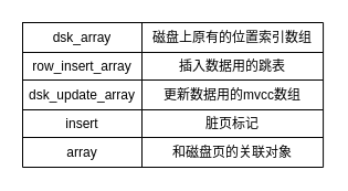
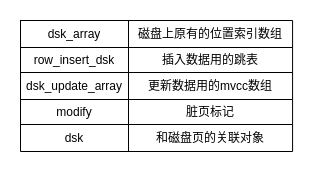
  <mxCell id="0" />
  <mxCell id="1" parent="0" />
  <mxCell id="2" value="" style="shape=table;html=1;whiteSpace=wrap;startSize=0;container=1;collapsible=0;childLayout=tableLayout;" vertex="1" parent="1"><mxGeometry x="20" y="20" width="272.08" height="131" as="geometry" /></mxCell>
  <mxCell id="3" value="" style="shape=tableRow;horizontal=0;startSize=0;swimlaneHead=0;swimlaneBody=0;top=0;left=0;bottom=0;right=0;collapsible=0;dropTarget=0;fillColor=none;points=[[0,0.5],[1,0.5]];portConstraint=eastwest;" vertex="1" parent="2"><mxGeometry width="272.08" height="27" as="geometry" /></mxCell>
  <mxCell id="4" value="dsk_array" style="shape=partialRectangle;html=1;whiteSpace=wrap;connectable=0;fillColor=none;top=0;left=0;bottom=0;right=0;overflow=hidden;" vertex="1" parent="3"><mxGeometry width="108" height="27" as="geometry"><mxRectangle width="108" height="27" as="alternateBounds" /></mxGeometry></mxCell>
  <mxCell id="5" value="磁盘上原有的位置索引数组" style="shape=partialRectangle;html=1;whiteSpace=wrap;connectable=0;fillColor=none;top=0;left=0;bottom=0;right=0;overflow=hidden;" vertex="1" parent="3"><mxGeometry x="108" width="164" height="27" as="geometry"><mxRectangle width="164" height="27" as="alternateBounds" /></mxGeometry></mxCell>
  <mxCell id="6" style="shape=tableRow;horizontal=0;startSize=0;swimlaneHead=0;swimlaneBody=0;top=0;left=0;bottom=0;right=0;collapsible=0;dropTarget=0;fillColor=none;points=[[0,0.5],[1,0.5]];portConstraint=eastwest;" vertex="1" parent="2"><mxGeometry y="27" width="272.08" height="25" as="geometry" /></mxCell>
- <mxCell id="7" value="row_insert_array" style="shape=partialRectangle;html=1;whiteSpace=wrap;connectable=0;fillColor=none;top=0;left=0;bottom=0;right=0;overflow=hidden;" vertex="1" parent="6"><mxGeometry width="108" height="25" as="geometry"><mxRectangle width="108" height="25" as="alternateBounds" /></mxGeometry></mxCell>
+ <mxCell id="7" value="row_insert_dsk" style="shape=partialRectangle;html=1;whiteSpace=wrap;connectable=0;fillColor=none;top=0;left=0;bottom=0;right=0;overflow=hidden;" vertex="1" parent="6"><mxGeometry width="108" height="25" as="geometry"><mxRectangle width="108" height="25" as="alternateBounds" /></mxGeometry></mxCell>
  <mxCell id="8" value="插入数据用的跳表" style="shape=partialRectangle;html=1;whiteSpace=wrap;connectable=0;fillColor=none;top=0;left=0;bottom=0;right=0;overflow=hidden;" vertex="1" parent="6"><mxGeometry x="108" width="164" height="25" as="geometry"><mxRectangle width="164" height="25" as="alternateBounds" /></mxGeometry></mxCell>
  <mxCell id="9" style="shape=tableRow;horizontal=0;startSize=0;swimlaneHead=0;swimlaneBody=0;top=0;left=0;bottom=0;right=0;collapsible=0;dropTarget=0;fillColor=none;points=[[0,0.5],[1,0.5]];portConstraint=eastwest;" vertex="1" parent="2"><mxGeometry y="52" width="272.08" height="27" as="geometry" /></mxCell>
  <mxCell id="10" value="dsk_update_array" style="shape=partialRectangle;html=1;whiteSpace=wrap;connectable=0;fillColor=none;top=0;left=0;bottom=0;right=0;overflow=hidden;" vertex="1" parent="9"><mxGeometry width="108" height="27" as="geometry"><mxRectangle width="108" height="27" as="alternateBounds" /></mxGeometry></mxCell>
  <mxCell id="11" value="更新数据用的mvcc数组" style="shape=partialRectangle;html=1;whiteSpace=wrap;connectable=0;fillColor=none;top=0;left=0;bottom=0;right=0;overflow=hidden;" vertex="1" parent="9"><mxGeometry x="108" width="164" height="27" as="geometry"><mxRectangle width="164" height="27" as="alternateBounds" /></mxGeometry></mxCell>
  <mxCell id="12" style="shape=tableRow;horizontal=0;startSize=0;swimlaneHead=0;swimlaneBody=0;top=0;left=0;bottom=0;right=0;collapsible=0;dropTarget=0;fillColor=none;points=[[0,0.5],[1,0.5]];portConstraint=eastwest;" vertex="1" parent="2"><mxGeometry y="79" width="272.08" height="25" as="geometry" /></mxCell>
- <mxCell id="13" value="insert" style="shape=partialRectangle;html=1;whiteSpace=wrap;connectable=0;fillColor=none;top=0;left=0;bottom=0;right=0;overflow=hidden;" vertex="1" parent="12"><mxGeometry width="108" height="25" as="geometry"><mxRectangle width="108" height="25" as="alternateBounds" /></mxGeometry></mxCell>
+ <mxCell id="13" value="modify" style="shape=partialRectangle;html=1;whiteSpace=wrap;connectable=0;fillColor=none;top=0;left=0;bottom=0;right=0;overflow=hidden;" vertex="1" parent="12"><mxGeometry width="108" height="25" as="geometry"><mxRectangle width="108" height="25" as="alternateBounds" /></mxGeometry></mxCell>
  <mxCell id="14" value="脏页标记" style="shape=partialRectangle;html=1;whiteSpace=wrap;connectable=0;fillColor=none;top=0;left=0;bottom=0;right=0;overflow=hidden;" vertex="1" parent="12"><mxGeometry x="108" width="164" height="25" as="geometry"><mxRectangle width="164" height="25" as="alternateBounds" /></mxGeometry></mxCell>
  <mxCell id="15" style="shape=tableRow;horizontal=0;startSize=0;swimlaneHead=0;swimlaneBody=0;top=0;left=0;bottom=0;right=0;collapsible=0;dropTarget=0;fillColor=none;points=[[0,0.5],[1,0.5]];portConstraint=eastwest;" vertex="1" parent="2"><mxGeometry y="104" width="272.08" height="27" as="geometry" /></mxCell>
- <mxCell id="16" value="array" style="shape=partialRectangle;html=1;whiteSpace=wrap;connectable=0;fillColor=none;top=0;left=0;bottom=0;right=0;overflow=hidden;" vertex="1" parent="15"><mxGeometry width="108" height="27" as="geometry"><mxRectangle width="108" height="27" as="alternateBounds" /></mxGeometry></mxCell>
+ <mxCell id="16" value="dsk" style="shape=partialRectangle;html=1;whiteSpace=wrap;connectable=0;fillColor=none;top=0;left=0;bottom=0;right=0;overflow=hidden;" vertex="1" parent="15"><mxGeometry width="108" height="27" as="geometry"><mxRectangle width="108" height="27" as="alternateBounds" /></mxGeometry></mxCell>
  <mxCell id="17" value="和磁盘页的关联对象" style="shape=partialRectangle;html=1;whiteSpace=wrap;connectable=0;fillColor=none;top=0;left=0;bottom=0;right=0;overflow=hidden;" vertex="1" parent="15"><mxGeometry x="108" width="164" height="27" as="geometry"><mxRectangle width="164" height="27" as="alternateBounds" /></mxGeometry></mxCell>
